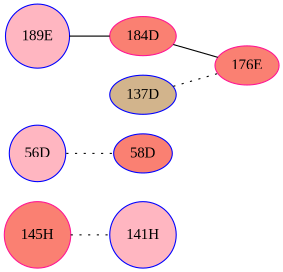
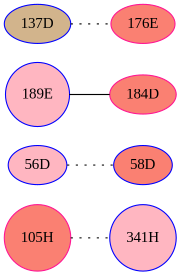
  graph {
    fontname="Liberation Serif"
    rankdir=LR
    node [color=blue fillcolor=salmon fontname="Liberation Serif" shape=ellipse style="radial,filled"]
    edge [fontname="Liberation Serif" penwidth=1 style=dotted]
-   "145H" [color=deeppink shape=circle]
-   "141H" [fillcolor=lightpink shape=circle]
-   "56D" [fillcolor=lightpink shape=circle]
+   "145H" [color=deeppink shape=circle label="105H"]
+   "141H" [fillcolor=lightpink shape=circle label="341H"]
+   "56D" [fillcolor=lightpink]
    "58D"
    "189E" [fillcolor=lightpink shape=circle]
    "184D" [color=deeppink]
    "176E" [color=deeppink]
    "137D" [fillcolor=tan]
    "145H" -- "141H"
    "56D" -- "58D"
    "189E" -- "184D" [style=solid]
-   "184D" -- "176E" [style=solid]
    "137D" -- "176E"
  }
